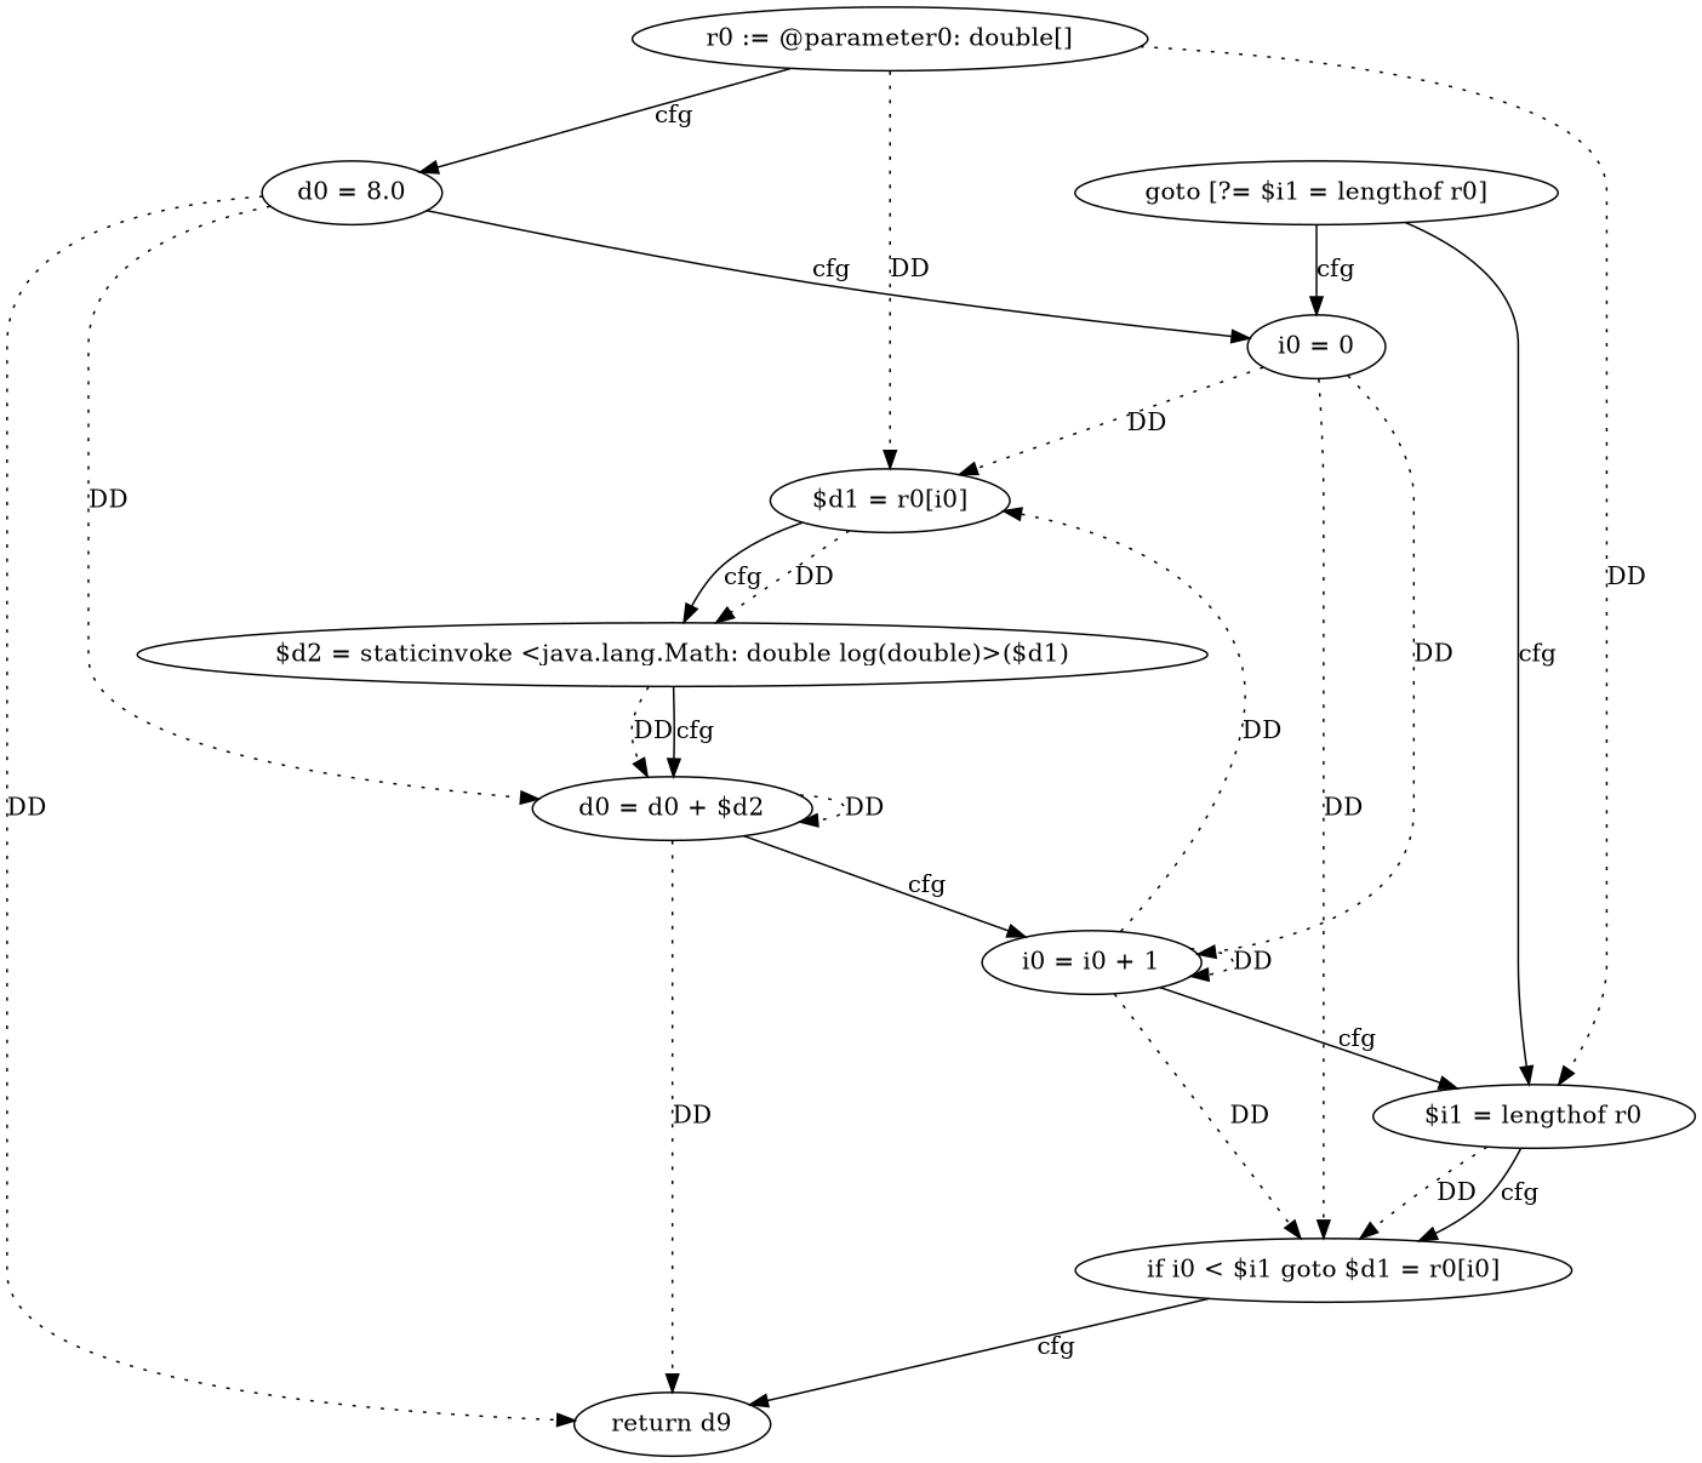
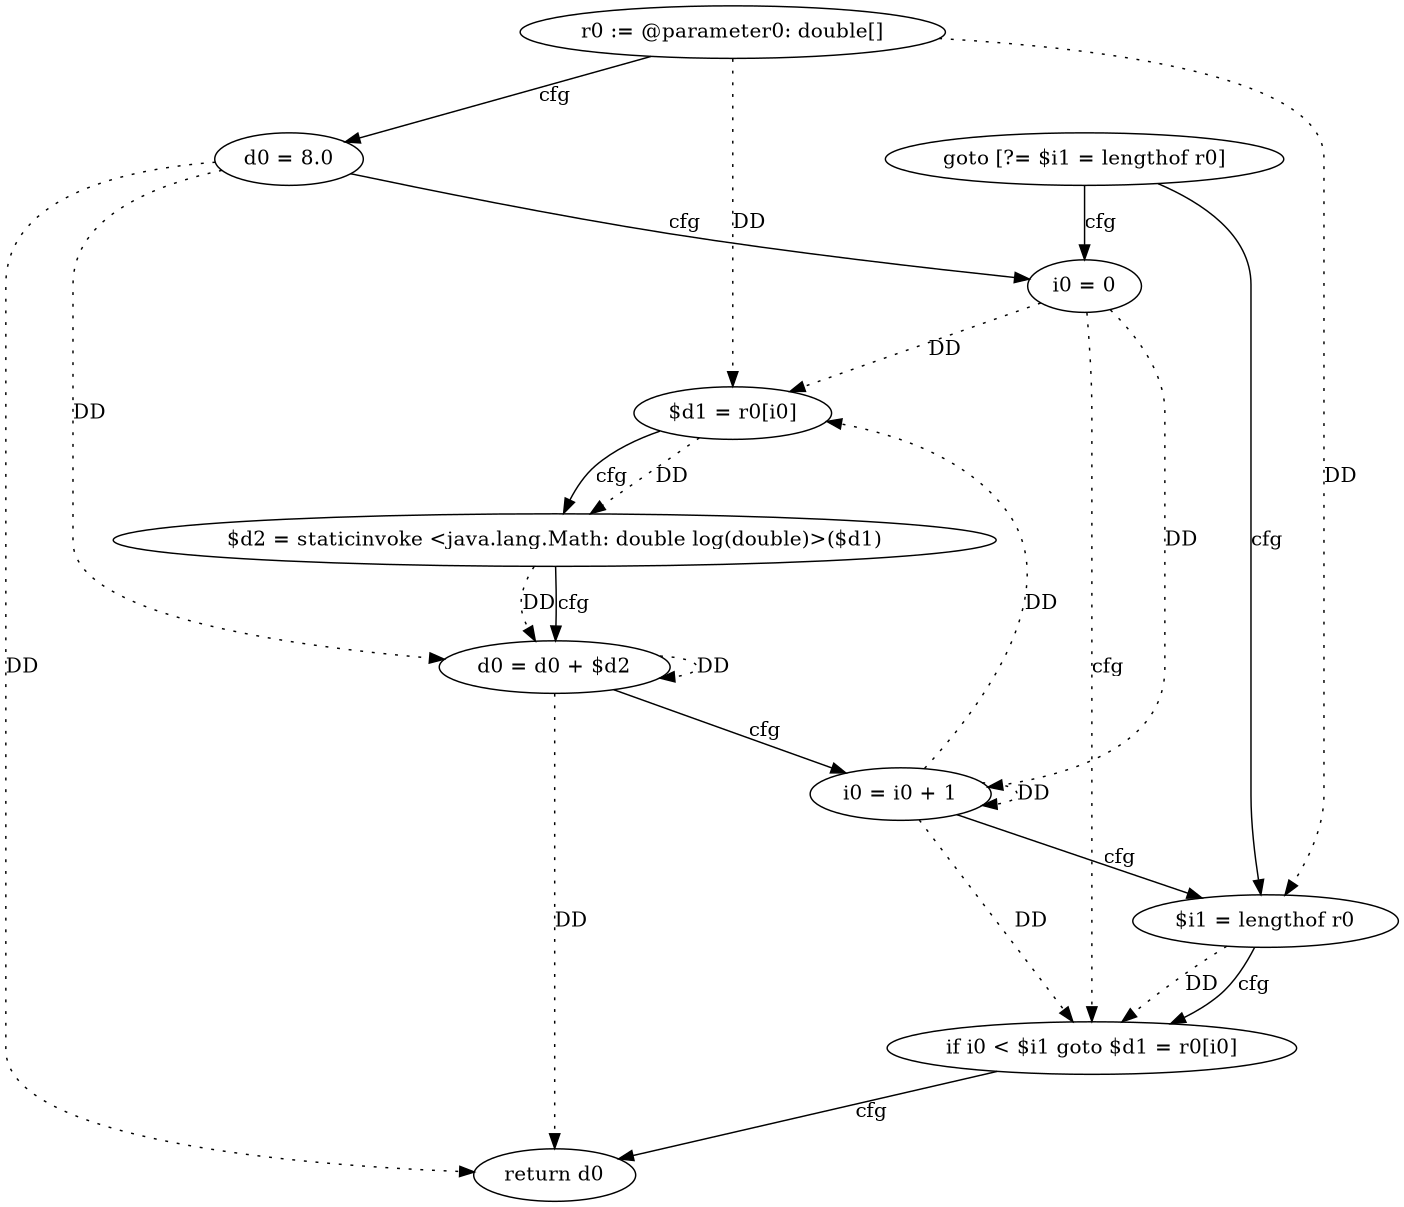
  digraph {
    edge [style=dotted]
    n1 [label="r0 := @parameter0: double[]"]
    n2 [label="d0 = 8.0"]
    n3 [label="$d1 = r0[i0]"]
    n4 [label="$i1 = lengthof r0"]
    n5 [label="i0 = 0"]
    n6 [label="d0 = d0 + $d2"]
-   n7 [label="return d9"]
+   n7 [label="return d0"]
    n8 [label="$d2 = staticinvoke <java.lang.Math: double log(double)>($d1)"]
    n9 [label="if i0 < $i1 goto $d1 = r0[i0]"]
    n10 [label="i0 = i0 + 1"]
    n11 [label="goto [?= $i1 = lengthof r0]"]
    n1 -> n2 [label=cfg style=""]
    n1 -> n3 [label=DD]
    n1 -> n4 [label=DD]
    n2 -> n5 [label=cfg style=""]
    n2 -> n6 [label=DD]
    n2 -> n7 [label=DD]
    n3 -> n8 [label=DD]
    n3 -> n8 [label=cfg style=""]
    n4 -> n9 [label=DD]
    n4 -> n9 [label=cfg style=""]
    n5 -> n3 [label=DD]
-   n5 -> n9 [label=DD]
+   n5 -> n9 [label=cfg]
    n5 -> n10 [label=DD]
    n6 -> n6 [label=DD]
    n6 -> n7 [label=DD]
    n6 -> n10 [label=cfg style=""]
    n8 -> n6 [label=DD]
    n8 -> n6 [label=cfg style=""]
    n9 -> n7 [label=cfg style=""]
    n10 -> n3 [label=DD]
    n10 -> n4 [label=cfg style=""]
    n10 -> n9 [label=DD]
    n10 -> n10 [label=DD]
    n11 -> n4 [label=cfg style=""]
    n11 -> n5 [label=cfg style=""]
  }
